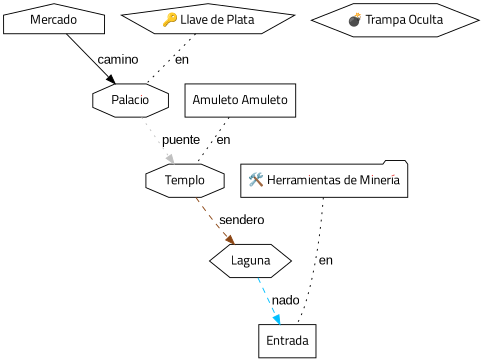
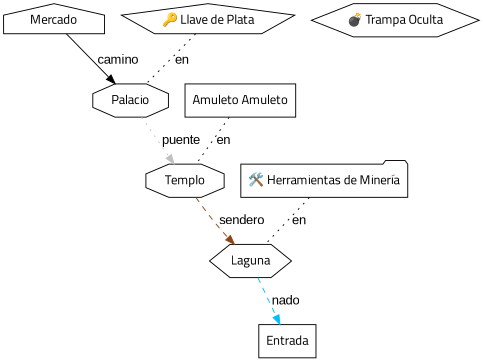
  digraph {
    fontname="Segoe UI Emoji"
    node [fillcolor=gold fontname="Segoe UI Emoji" shape=box]
    edge [fontname=Arial style=dotted]
    n1 [fillcolor=gray label=Entrada]
    n2 [fillcolor=burlywood label=Mercado shape=house]
    n3 [label=Palacio shape=octagon]
    n4 [label=Templo shape=octagon]
    n5 [fillcolor=deepskyblue label=Laguna shape=hexagon]
    n6 [fillcolor=crimson label="💣 Trampa Oculta" shape=hexagon]
    n7 [fillcolor=white label="Amuleto Amuleto"]
    n8 [fillcolor=lightsteelblue label="🔑 Llave de Plata" shape=pentagon]
    n9 [fillcolor=darkkhaki label="🛠️ Herramientas de Minería" shape=folder]
    n2 -> n3 [color=black label=camino style=solid]
    n3 -> n4 [color=gray label=puente]
    n4 -> n5 [color=saddlebrown label=sendero style=dashed]
    n5 -> n1 [color=deepskyblue label=nado style=dashed]
    n7 -> n4 [dir=none label=en]
    n8 -> n3 [dir=none label=en]
-   n9 -> n1 [dir=none label=en]
+   n9 -> n5 [dir=none label=en]
  }
